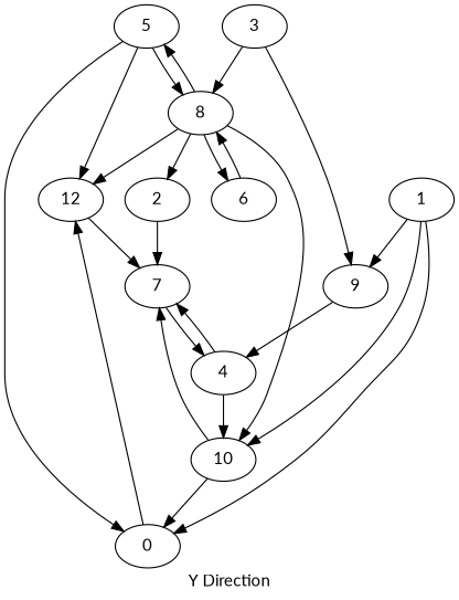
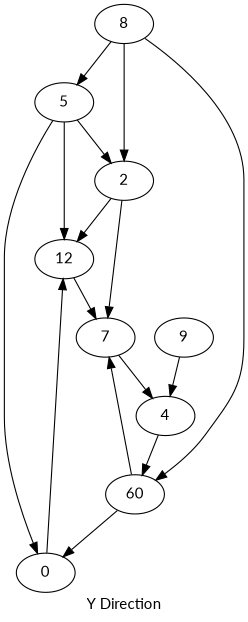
  digraph {
    fontname=Lato
    label="Y Direction"
    node [fontname=Lato]
    edge [fontname=Lato]
    n1 [label=12]
    0
    5
    8
-   10
+   10 [label=60]
    7
    2
-   6
    4
-   1
    9
-   3
    n1 -> 7
    0 -> n1
    5 -> n1
    5 -> 0
-   5 -> 8
+   5 -> 2
    8 -> 5
    8 -> 10
    8 -> 2
-   8 -> 6
    10 -> 0
    10 -> 7
    7 -> 4
-   8 -> n1
+   2 -> n1
    2 -> 7
-   6 -> 8
    4 -> 10
-   4 -> 7
-   1 -> 0
-   1 -> 10
-   1 -> 9
    9 -> 4
-   3 -> 8
-   3 -> 9
  }
